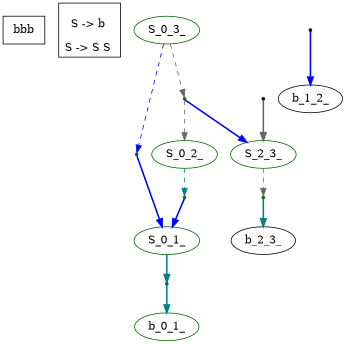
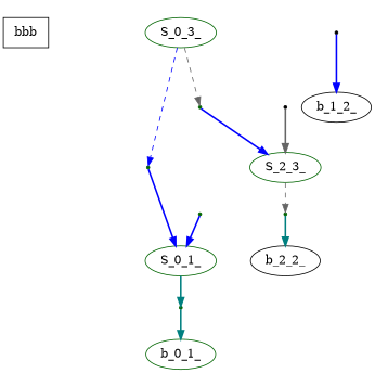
  digraph {
    splines=true
    node [color=darkgreen ordering=out]
    edge [color=blue style=bold]
    n1 [color=black label=bbb shape=rectangle ordering=""]
-   n2 [color=black label="\lS -> b \n\lS -> S S " shape=rectangle ordering=""]
    n3 [label=S_0_1_]
    n4 [label=S_0_1_0 shape=point]
    n5 [label=b_0_1_]
-   n6 [label=S_0_2_]
    n7 [label=S_0_2_0 shape=point]
    n8 [color=black label=S_1_2_0 shape=point]
    n9 [color=black label=b_1_2_]
    n10 [label=S_0_3_]
    n11 [label=S_0_3_0 shape=point]
    n12 [label=S_0_3_1 shape=point]
    n13 [label=S_2_3_]
    n14 [color=black label=S_1_3_0 shape=point]
    n15 [label=S_2_3_0 shape=point]
-   n16 [color=black label=b_2_3_]
+   n16 [color=black label=b_2_2_]
    n3 -> n4 [color=teal]
    n4 -> n5 [color=teal]
-   n6 -> n7 [color=teal style=dashed]
    n7 -> n3
    n8 -> n9
    n10 -> n11 [style=dashed]
    n10 -> n12 [color=gray40 style=dashed]
    n11 -> n3
-   n12 -> n6 [color=gray40 style=dashed]
    n12 -> n13
    n13 -> n15 [color=gray40 style=dashed]
    n14 -> n13 [color=gray40]
    n15 -> n16 [color=teal]
  }
